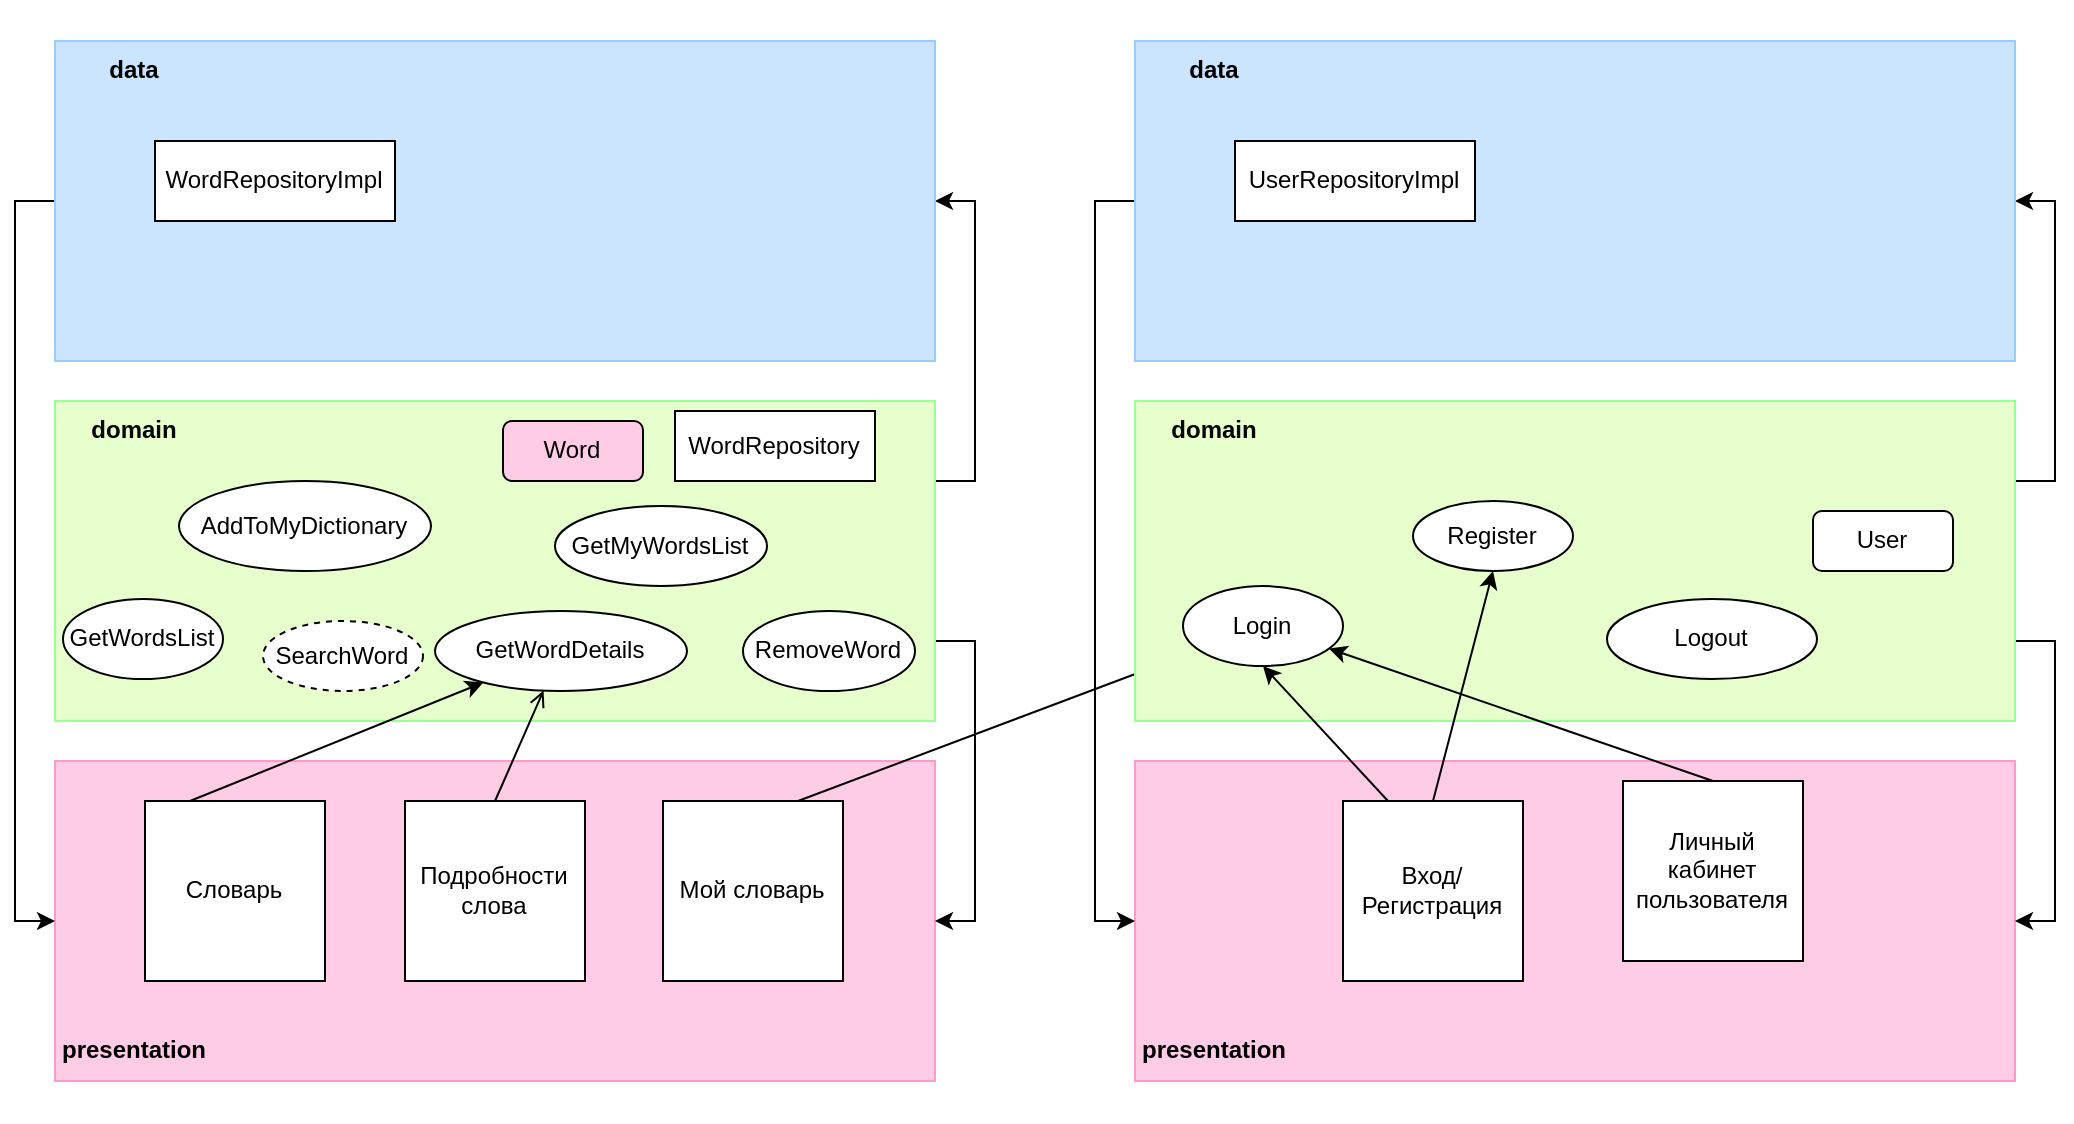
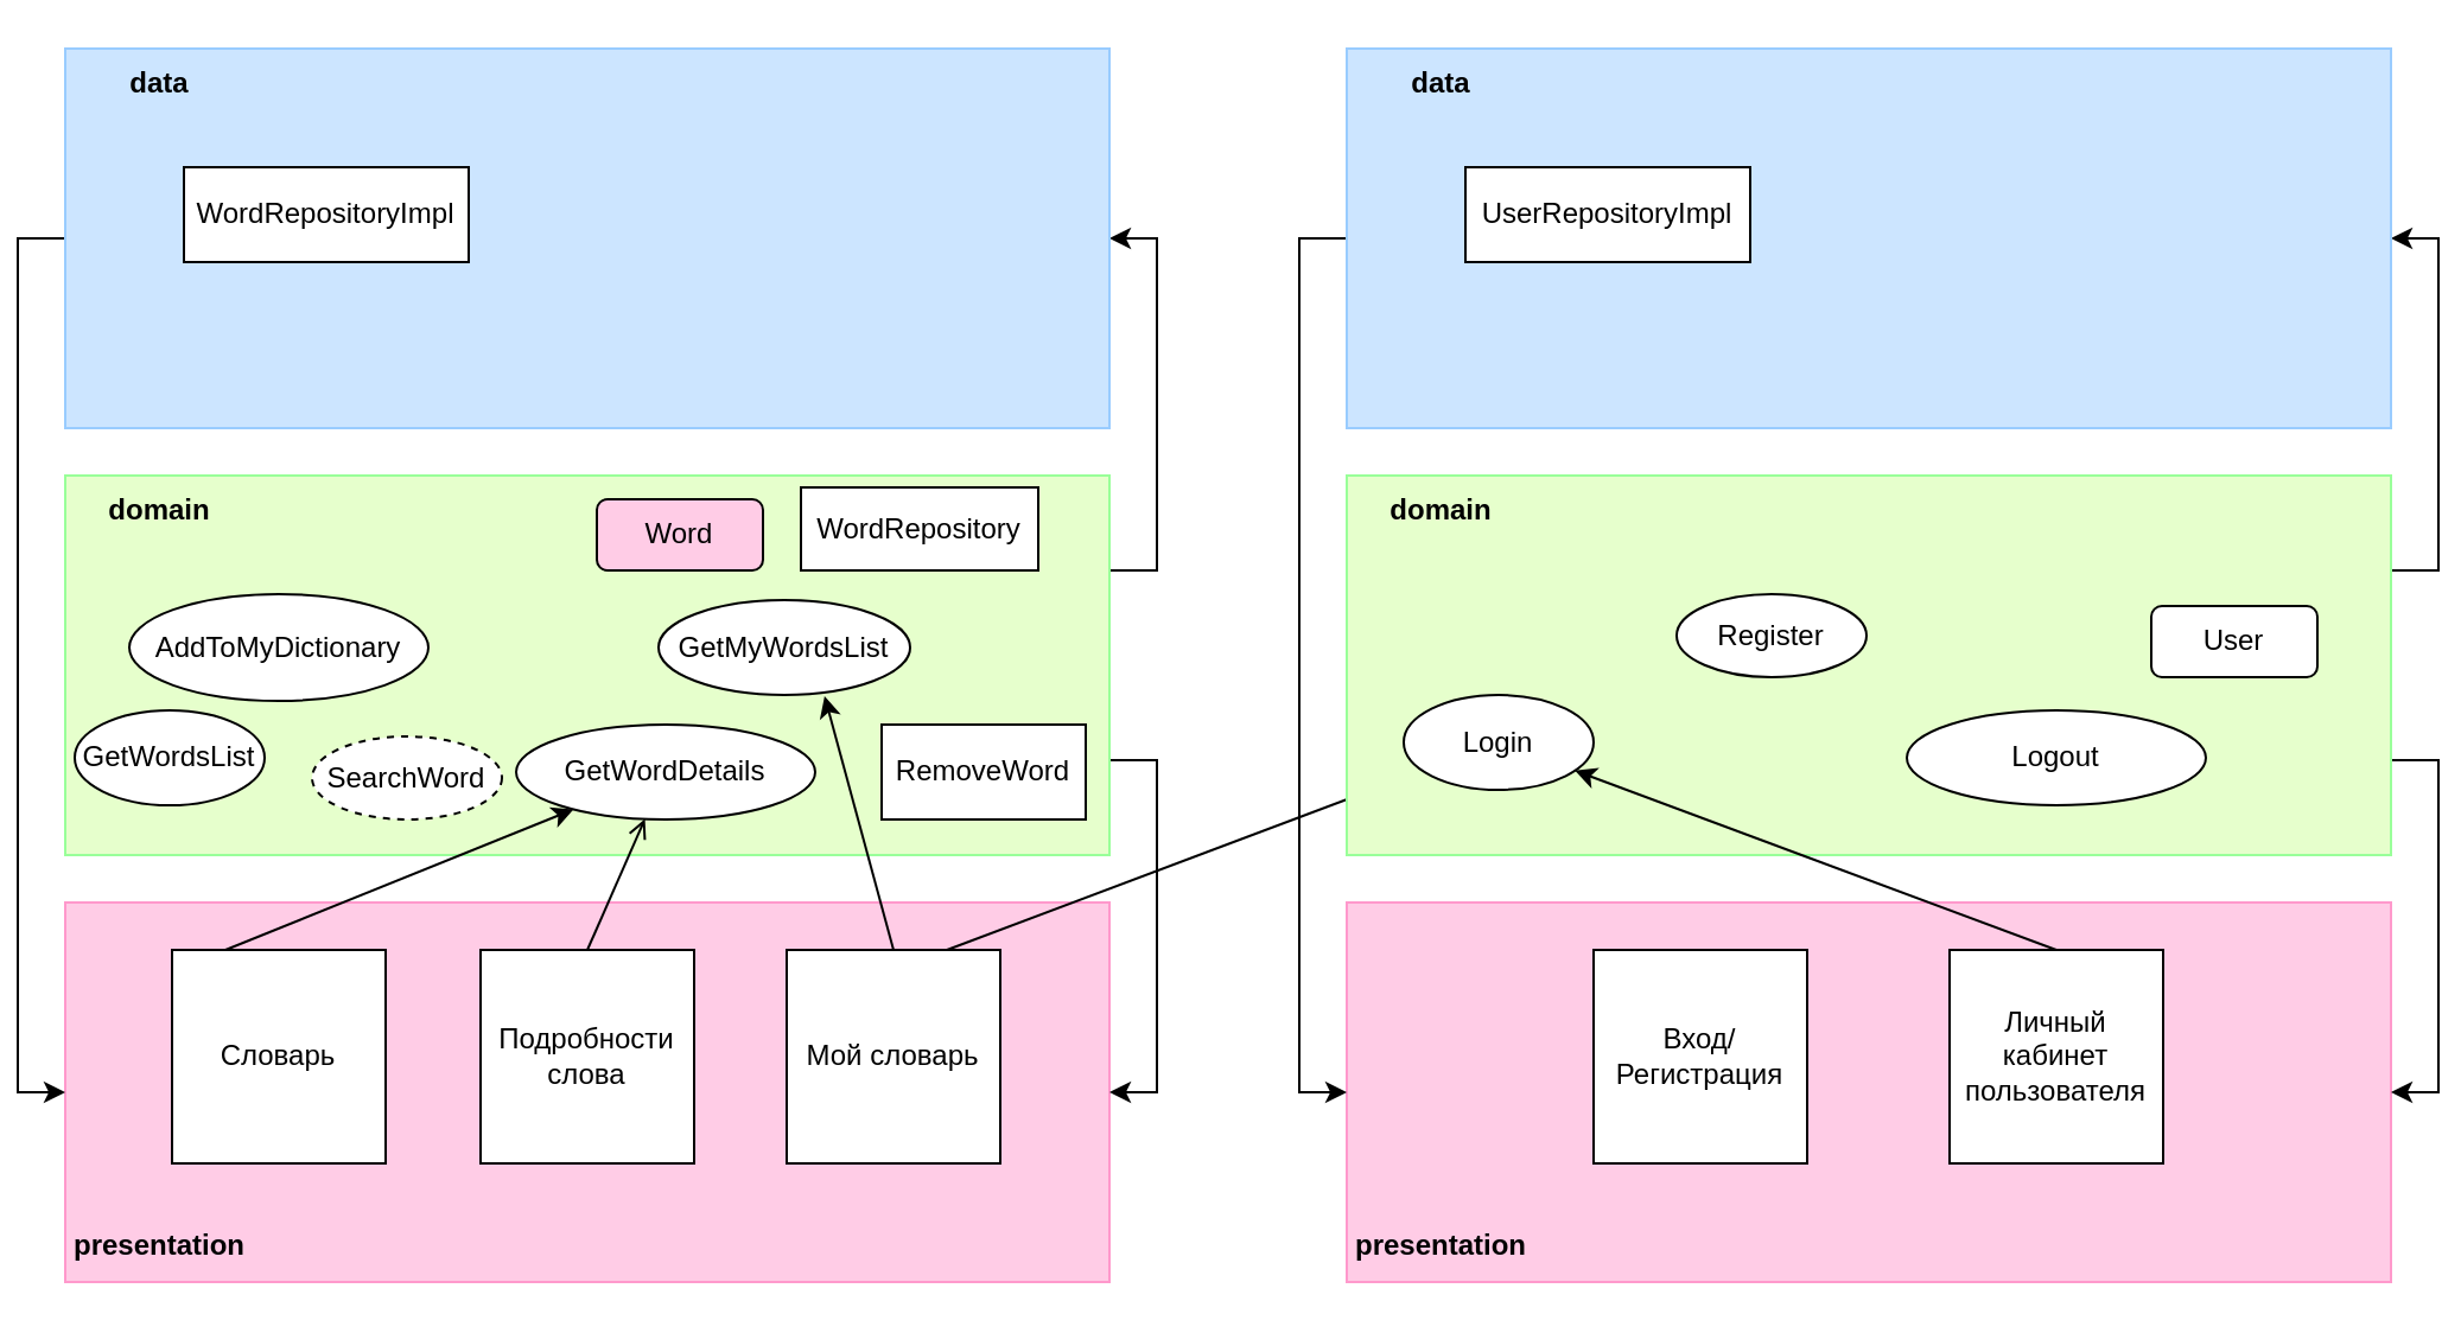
  <mxCell id="0" />
  <mxCell id="1" parent="0" />
  <mxCell id="2" value="" style="rounded=0;whiteSpace=wrap;html=1;fillColor=#FFCCE6;strokeColor=#FF99CC;" vertex="1" parent="1"><mxGeometry x="20" y="380" width="440" height="160" as="geometry" /></mxCell>
  <mxCell id="3" style="edgeStyle=orthogonalEdgeStyle;rounded=0;orthogonalLoop=1;jettySize=auto;html=1;exitX=1;exitY=0.25;exitDx=0;exitDy=0;entryX=1;entryY=0.5;entryDx=0;entryDy=0;" edge="1" parent="1" source="5" target="7"><mxGeometry relative="1" as="geometry" /></mxCell>
  <mxCell id="4" style="edgeStyle=orthogonalEdgeStyle;rounded=0;orthogonalLoop=1;jettySize=auto;html=1;exitX=1;exitY=0.75;exitDx=0;exitDy=0;entryX=1;entryY=0.5;entryDx=0;entryDy=0;" edge="1" parent="1" source="5" target="2"><mxGeometry relative="1" as="geometry" /></mxCell>
  <mxCell id="5" value="" style="rounded=0;whiteSpace=wrap;html=1;fillColor=#E6FFCC;strokeColor=#99FF99;" vertex="1" parent="1"><mxGeometry x="20" y="200" width="440" height="160" as="geometry" /></mxCell>
  <mxCell id="6" style="edgeStyle=orthogonalEdgeStyle;rounded=0;orthogonalLoop=1;jettySize=auto;html=1;exitX=0;exitY=0.5;exitDx=0;exitDy=0;entryX=0;entryY=0.5;entryDx=0;entryDy=0;" edge="1" parent="1" source="7" target="2"><mxGeometry relative="1" as="geometry" /></mxCell>
  <mxCell id="7" value="" style="rounded=0;whiteSpace=wrap;html=1;fillColor=#CCE5FF;strokeColor=#99CCFF;" vertex="1" parent="1"><mxGeometry x="20" width="440" height="160" as="geometry" y="20" /></mxCell>
  <mxCell id="8" value="&lt;font color=&quot;#000000&quot;&gt;&lt;b&gt;data&lt;/b&gt;&lt;/font&gt;" style="text;html=1;align=center;verticalAlign=middle;whiteSpace=wrap;rounded=0;" vertex="1" parent="1"><mxGeometry x="20" width="80" height="30" as="geometry" y="20" /></mxCell>
  <mxCell id="9" value="&lt;font color=&quot;#000000&quot;&gt;&lt;b&gt;domain&lt;/b&gt;&lt;/font&gt;" style="text;html=1;align=center;verticalAlign=middle;whiteSpace=wrap;rounded=0;" vertex="1" parent="1"><mxGeometry x="20" y="200" width="80" height="30" as="geometry" /></mxCell>
  <mxCell id="10" value="&lt;font color=&quot;#000000&quot;&gt;&lt;b&gt;presentation&lt;/b&gt;&lt;/font&gt;" style="text;html=1;align=center;verticalAlign=middle;whiteSpace=wrap;rounded=0;" vertex="1" parent="1"><mxGeometry x="20" y="510" width="80" height="30" as="geometry" /></mxCell>
  <mxCell id="11" value="WordRepositoryImpl" style="whiteSpace=wrap;html=1;" vertex="1" parent="1"><mxGeometry x="70" y="70" width="120" height="40" as="geometry" /></mxCell>
  <mxCell id="12" value="Word" style="rounded=1;whiteSpace=wrap;html=1;fillColor=#ffcce6;" vertex="1" parent="1"><mxGeometry x="244" y="210" width="70" height="30" as="geometry" /></mxCell>
  <mxCell id="13" value="WordRepository" style="whiteSpace=wrap;html=1;" vertex="1" parent="1"><mxGeometry x="330" y="205" width="100" height="35" as="geometry" /></mxCell>
  <mxCell id="14" value="Словарь" style="whiteSpace=wrap;html=1;" vertex="1" parent="1"><mxGeometry x="65" y="400" width="90" height="90" as="geometry" /></mxCell>
  <mxCell id="15" value="Мой словарь" style="whiteSpace=wrap;html=1;" vertex="1" parent="1"><mxGeometry x="324" y="400" width="90" height="90" as="geometry" /></mxCell>
  <mxCell id="16" value="GetWordsList" style="ellipse;whiteSpace=wrap;html=1;" vertex="1" parent="1"><mxGeometry x="24" y="299" width="80" height="40" as="geometry" /></mxCell>
  <mxCell id="17" value="SearchWord" style="ellipse;whiteSpace=wrap;html=1;dashed=1;" vertex="1" parent="1"><mxGeometry x="124" y="310" width="80" height="35" as="geometry" /></mxCell>
  <mxCell id="18" value="GetWordDetails" style="ellipse;whiteSpace=wrap;html=1;" vertex="1" parent="1"><mxGeometry x="210" y="305" width="126" height="40" as="geometry" /></mxCell>
  <mxCell id="19" value="Подробности слова" style="whiteSpace=wrap;html=1;" vertex="1" parent="1"><mxGeometry x="195" y="400" width="90" height="90" as="geometry" /></mxCell>
- <mxCell id="20" value="AddToMyDictionary" style="ellipse;whiteSpace=wrap;html=1;" vertex="1" parent="1"><mxGeometry x="82" y="240" width="126" height="45" as="geometry" /></mxCell>
+ <mxCell id="20" value="AddToMyDictionary" style="ellipse;whiteSpace=wrap;html=1;" vertex="1" parent="1"><mxGeometry x="47" y="250" width="126" height="45" as="geometry" /></mxCell>
  <mxCell id="21" value="GetMyWordsList" style="ellipse;whiteSpace=wrap;html=1;" vertex="1" parent="1"><mxGeometry x="270" y="252.5" width="106" height="40" as="geometry" /></mxCell>
- <mxCell id="22" value="RemoveWord" style="ellipse;whiteSpace=wrap;html=1;" vertex="1" parent="1"><mxGeometry x="364" y="305" width="86" height="40" as="geometry" /></mxCell>
+ <mxCell id="22" value="RemoveWord" style="whiteSpace=wrap;html=1;rounded=0;" vertex="1" parent="1"><mxGeometry x="364" y="305" width="86" height="40" as="geometry" /></mxCell>
  <mxCell id="23" value="" style="endArrow=classic;html=1;rounded=0;exitX=0.25;exitY=0;exitDx=0;exitDy=0;" edge="1" parent="1" source="14" target="18"><mxGeometry width="50" height="50" relative="1" as="geometry"><mxPoint x="90" y="390" as="sourcePoint" /><mxPoint x="150" y="360" as="targetPoint" /></mxGeometry></mxCell>
  <mxCell id="24" value="" style="endArrow=open;html=1;rounded=0;exitX=0.5;exitY=0;exitDx=0;exitDy=0;" edge="1" parent="1" source="19" target="18"><mxGeometry width="50" height="50" relative="1" as="geometry"><mxPoint x="143" y="410" as="sourcePoint" /><mxPoint x="174" y="355" as="targetPoint" /></mxGeometry></mxCell>
+ <mxCell id="25" value="" style="endArrow=classic;html=1;rounded=0;exitX=0.5;exitY=0;exitDx=0;exitDy=0;entryX=0.66;entryY=1.013;entryDx=0;entryDy=0;entryPerimeter=0;" edge="1" parent="1" source="15" target="21"><mxGeometry width="50" height="50" relative="1" as="geometry"><mxPoint x="363" y="410" as="sourcePoint" /><mxPoint x="323" y="293" as="targetPoint" /></mxGeometry></mxCell>
  <mxCell id="26" value="" style="endArrow=classic;html=1;rounded=0;exitX=0.75;exitY=0;exitDx=0;exitDy=0;" edge="1" parent="1" source="15" target="39"><mxGeometry width="50" height="50" relative="1" as="geometry"><mxPoint x="385" y="410" as="sourcePoint" /><mxPoint x="350" y="303" as="targetPoint" /></mxGeometry></mxCell>
  <mxCell id="27" value="" style="rounded=0;whiteSpace=wrap;html=1;fillColor=#FFCCE6;strokeColor=#FF99CC;" vertex="1" parent="1"><mxGeometry x="560" y="380" width="440" height="160" as="geometry" /></mxCell>
  <mxCell id="28" style="edgeStyle=orthogonalEdgeStyle;rounded=0;orthogonalLoop=1;jettySize=auto;html=1;exitX=1;exitY=0.25;exitDx=0;exitDy=0;entryX=1;entryY=0.5;entryDx=0;entryDy=0;" edge="1" source="30" target="32" parent="1"><mxGeometry relative="1" as="geometry" /></mxCell>
  <mxCell id="29" style="edgeStyle=orthogonalEdgeStyle;rounded=0;orthogonalLoop=1;jettySize=auto;html=1;exitX=1;exitY=0.75;exitDx=0;exitDy=0;entryX=1;entryY=0.5;entryDx=0;entryDy=0;" edge="1" source="30" target="27" parent="1"><mxGeometry relative="1" as="geometry" /></mxCell>
  <mxCell id="30" value="" style="rounded=0;whiteSpace=wrap;html=1;fillColor=#E6FFCC;strokeColor=#99FF99;" vertex="1" parent="1"><mxGeometry x="560" y="200" width="440" height="160" as="geometry" /></mxCell>
  <mxCell id="31" style="edgeStyle=orthogonalEdgeStyle;rounded=0;orthogonalLoop=1;jettySize=auto;html=1;exitX=0;exitY=0.5;exitDx=0;exitDy=0;entryX=0;entryY=0.5;entryDx=0;entryDy=0;" edge="1" source="32" target="27" parent="1"><mxGeometry relative="1" as="geometry" /></mxCell>
  <mxCell id="32" value="" style="rounded=0;whiteSpace=wrap;html=1;fillColor=#CCE5FF;strokeColor=#99CCFF;" vertex="1" parent="1"><mxGeometry x="560" width="440" height="160" as="geometry" y="20" /></mxCell>
  <mxCell id="33" value="&lt;font color=&quot;#000000&quot;&gt;&lt;b&gt;data&lt;/b&gt;&lt;/font&gt;" style="text;html=1;align=center;verticalAlign=middle;whiteSpace=wrap;rounded=0;" vertex="1" parent="1"><mxGeometry x="560" width="80" height="30" as="geometry" y="20" /></mxCell>
  <mxCell id="34" value="&lt;font color=&quot;#000000&quot;&gt;&lt;b&gt;domain&lt;/b&gt;&lt;/font&gt;" style="text;html=1;align=center;verticalAlign=middle;whiteSpace=wrap;rounded=0;" vertex="1" parent="1"><mxGeometry x="560" y="200" width="80" height="30" as="geometry" /></mxCell>
  <mxCell id="35" value="&lt;font color=&quot;#000000&quot;&gt;&lt;b&gt;presentation&lt;/b&gt;&lt;/font&gt;" style="text;html=1;align=center;verticalAlign=middle;whiteSpace=wrap;rounded=0;" vertex="1" parent="1"><mxGeometry x="560" y="510" width="80" height="30" as="geometry" /></mxCell>
  <mxCell id="36" value="UserRepositoryImpl" style="whiteSpace=wrap;html=1;" vertex="1" parent="1"><mxGeometry x="610" y="70" width="120" height="40" as="geometry" /></mxCell>
  <mxCell id="37" value="User" style="rounded=1;whiteSpace=wrap;html=1;" vertex="1" parent="1"><mxGeometry x="899" y="255" width="70" height="30" as="geometry" /></mxCell>
  <mxCell id="38" value="Вход/Регистрация" style="whiteSpace=wrap;html=1;" vertex="1" parent="1"><mxGeometry x="664" y="400" width="90" height="90" as="geometry" /></mxCell>
  <mxCell id="39" value="Login" style="ellipse;whiteSpace=wrap;html=1;" vertex="1" parent="1"><mxGeometry x="584" y="292.5" width="80" height="40" as="geometry" /></mxCell>
  <mxCell id="40" value="Register" style="ellipse;whiteSpace=wrap;html=1;" vertex="1" parent="1"><mxGeometry x="699" y="250" width="80" height="35" as="geometry" /></mxCell>
- <mxCell id="41" value="Logout" style="ellipse;whiteSpace=wrap;html=1;" vertex="1" parent="1"><mxGeometry x="796" y="299" width="105" height="40" as="geometry" /></mxCell>
- <mxCell id="42" value="" style="endArrow=classic;html=1;rounded=0;entryX=0.5;entryY=1;entryDx=0;entryDy=0;exitX=0.25;exitY=0;exitDx=0;exitDy=0;" edge="1" source="38" target="39" parent="1"><mxGeometry width="50" height="50" relative="1" as="geometry"><mxPoint x="630" y="390" as="sourcePoint" /><mxPoint x="690" y="360" as="targetPoint" /></mxGeometry></mxCell>
- <mxCell id="43" value="" style="endArrow=classic;html=1;rounded=0;entryX=0.5;entryY=1;entryDx=0;entryDy=0;exitX=0.5;exitY=0;exitDx=0;exitDy=0;" edge="1" source="38" target="40" parent="1"><mxGeometry width="50" height="50" relative="1" as="geometry"><mxPoint x="638" y="410" as="sourcePoint" /><mxPoint x="614" y="349" as="targetPoint" /></mxGeometry></mxCell>
+ <mxCell id="41" value="Logout" style="ellipse;whiteSpace=wrap;html=1;" vertex="1" parent="1"><mxGeometry x="796" y="299" width="126" height="40" as="geometry" /></mxCell>
  <mxCell id="44" value="" style="endArrow=classic;html=1;rounded=0;exitX=0.5;exitY=0;exitDx=0;exitDy=0;" edge="1" source="45" target="39" parent="1"><mxGeometry width="50" height="50" relative="1" as="geometry"><mxPoint x="683" y="410" as="sourcePoint" /><mxPoint x="714" y="355" as="targetPoint" /></mxGeometry></mxCell>
- <mxCell id="45" value="Личный кабинет пользователя" style="whiteSpace=wrap;html=1;" vertex="1" parent="1"><mxGeometry x="804" y="390" width="90" height="90" as="geometry" /></mxCell>
+ <mxCell id="45" value="Личный кабинет пользователя" style="whiteSpace=wrap;html=1;" vertex="1" parent="1"><mxGeometry x="814" y="400" width="90" height="90" as="geometry" /></mxCell>
